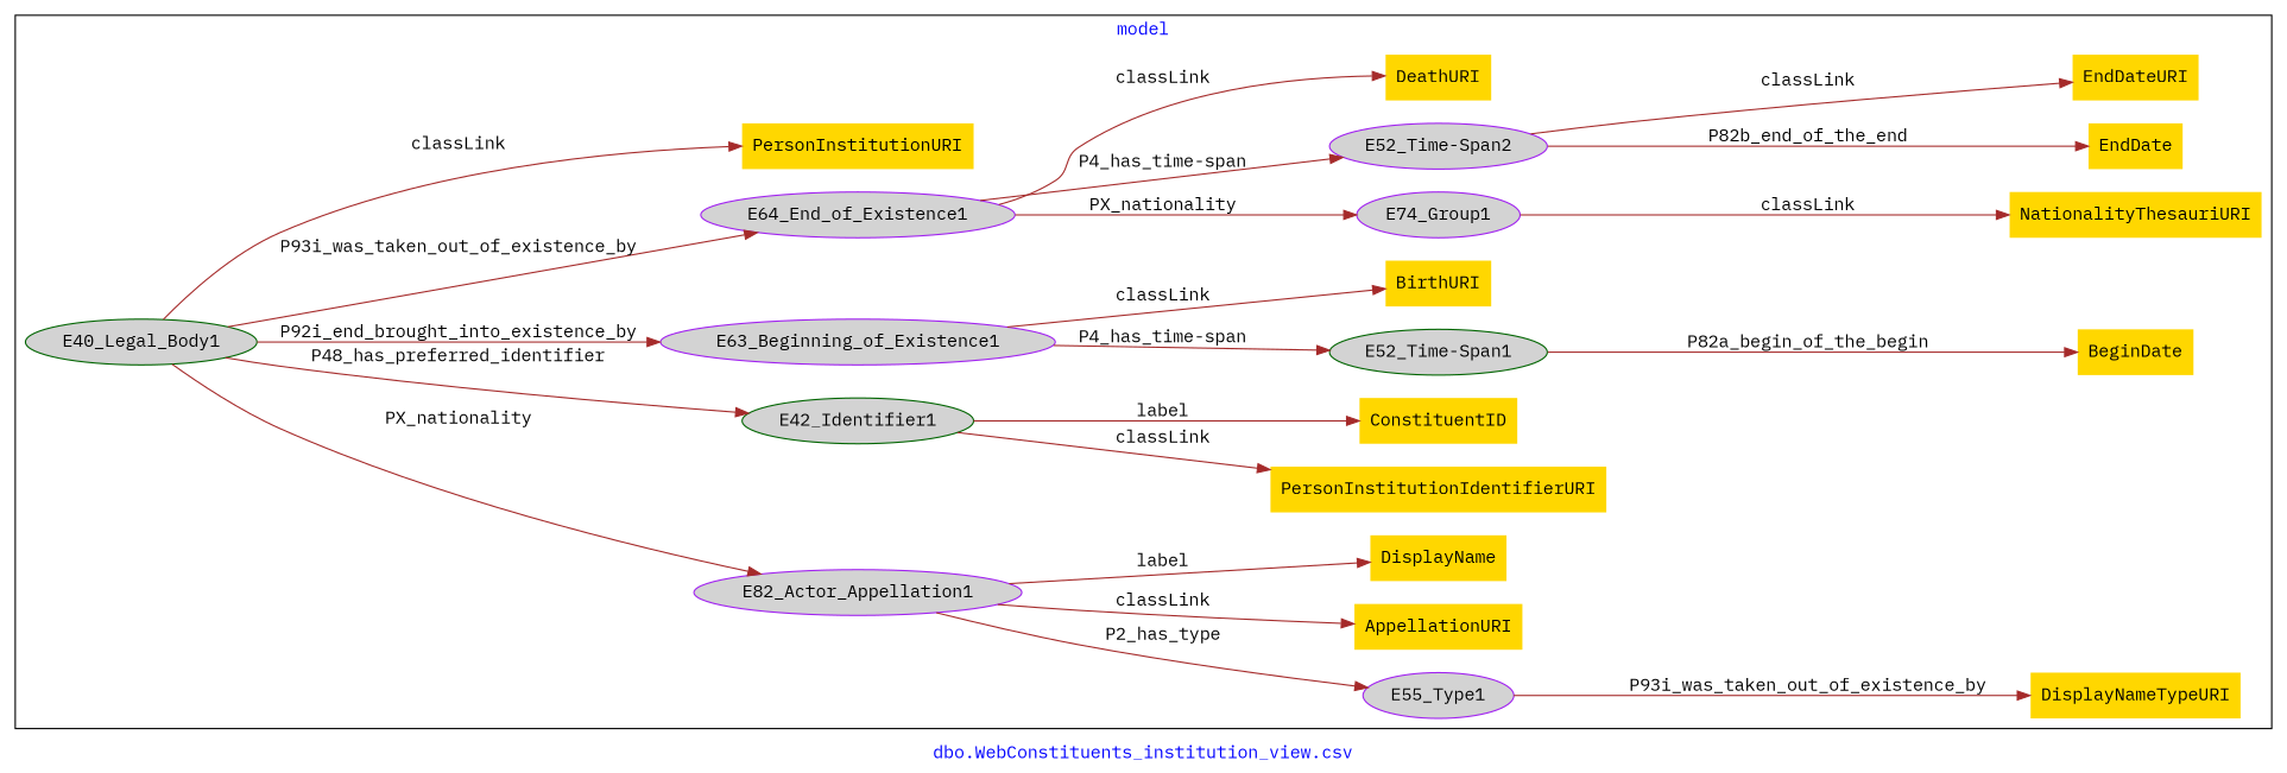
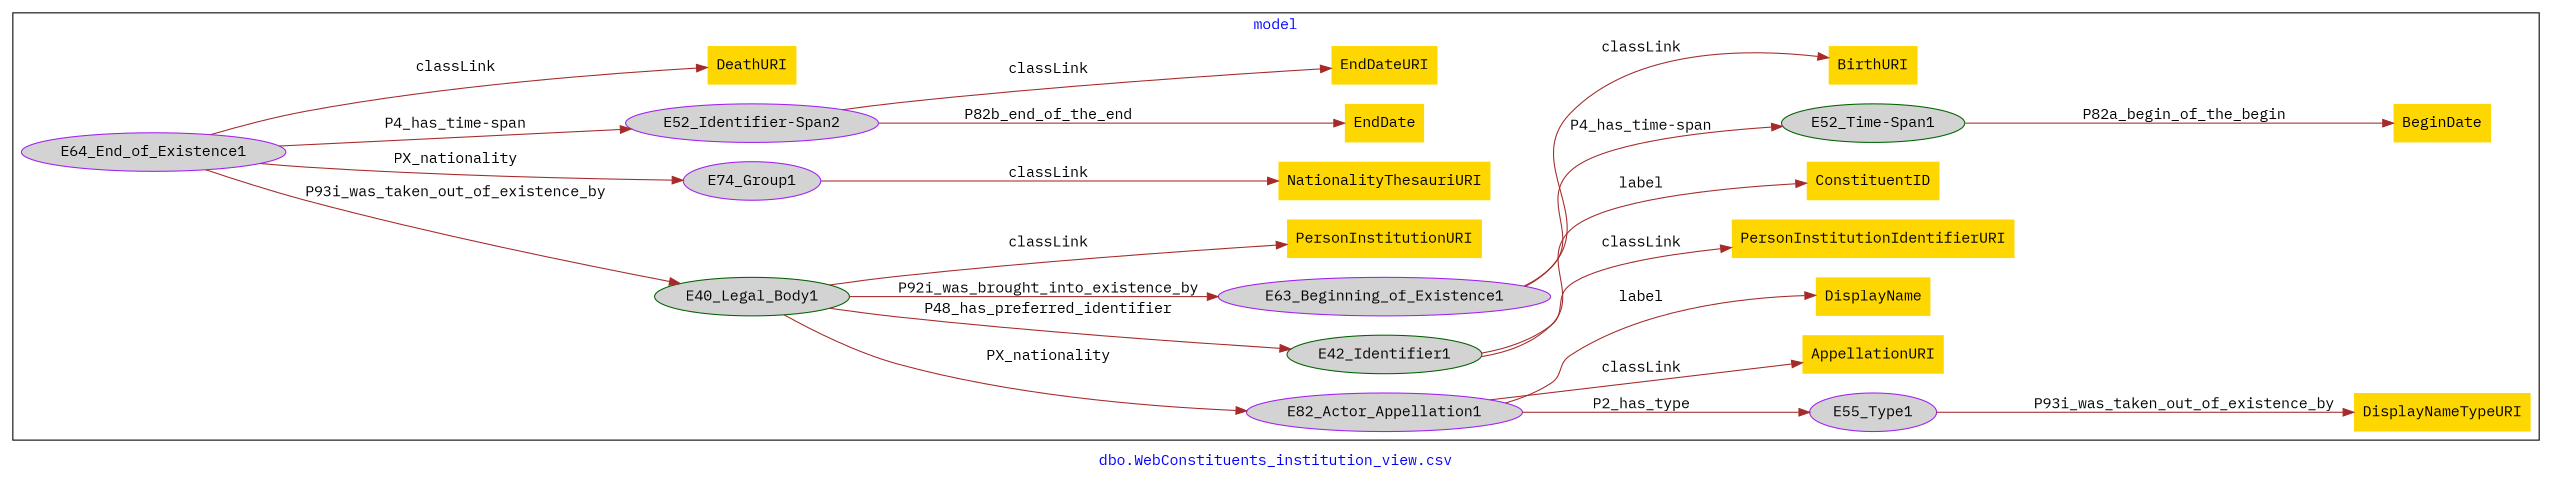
  digraph {
    fontcolor=blue
    fontname="IBM Plex Mono"
    label="dbo.WebConstituents_institution_view.csv"
    rankdir=LR
    remincross=true
    node [color=darkgreen fillcolor=gold fontname="IBM Plex Mono" style=filled shape=plaintext]
    edge [color=brown fontcolor=black fontname="IBM Plex Mono"]
    n1 [fillcolor=lightgray label=E40_Legal_Body1 shape=""]
    n2 [color=purple fillcolor=lightgray label=E74_Group1 shape=""]
    n3 [color=purple fillcolor=lightgray label=E82_Actor_Appellation1 shape=""]
    n4 [fillcolor=lightgray label=E42_Identifier1 shape=""]
    n5 [color=purple fillcolor=lightgray label=E63_Beginning_of_Existence1 shape=""]
    n6 [color=purple fillcolor=lightgray label=E64_End_of_Existence1 shape=""]
    n7 [label=PersonInstitutionURI]
    n8 [label=PersonInstitutionIdentifierURI]
    n9 [label=ConstituentID]
    n10 [fillcolor=lightgray label="E52_Time-Span1" shape=""]
    n11 [label=BeginDate]
-   n12 [color=purple fillcolor=lightgray label="E52_Time-Span2" shape=""]
+   n12 [color=purple fillcolor=lightgray label="E52_Identifier-Span2" shape=""]
    n13 [color=purple label=EndDate]
    n14 [color=purple label=EndDateURI]
    n15 [color=purple fillcolor=lightgray label=E55_Type1 shape=""]
    n16 [label=DisplayNameTypeURI]
    n17 [color=purple label=BirthURI]
    n18 [label=DeathURI]
    n19 [label=NationalityThesauriURI]
    n20 [label=AppellationURI]
    n21 [label=DisplayName]
    subgraph cluster_1 {
      label=model
      n1
      n2
      n3
      n4
      n5
      n6
      n7
      n8
      n9
      n10
      n11
      n12
      n13
      n14
      n15
      n16
      n17
      n18
      n19
      n20
      n21
    }
    n1 -> n3 [label=PX_nationality]
    n1 -> n4 [label=P48_has_preferred_identifier]
-   n1 -> n5 [label=P92i_end_brought_into_existence_by]
-   n1 -> n6 [label=P93i_was_taken_out_of_existence_by]
+   n1 -> n5 [label=P92i_was_brought_into_existence_by]
+   n6 -> n1 [label=P93i_was_taken_out_of_existence_by]
    n1 -> n7 [label=classLink]
    n2 -> n19 [label=classLink]
    n3 -> n15 [label=P2_has_type]
    n3 -> n20 [label=classLink]
    n3 -> n21 [label=label]
    n4 -> n8 [label=classLink]
    n4 -> n9 [label=label]
    n5 -> n10 [label="P4_has_time-span"]
    n5 -> n17 [label=classLink]
    n6 -> n2 [label=PX_nationality]
    n6 -> n12 [label="P4_has_time-span"]
    n6 -> n18 [label=classLink]
    n10 -> n11 [label=P82a_begin_of_the_begin]
    n12 -> n13 [label=P82b_end_of_the_end]
    n12 -> n14 [label=classLink]
    n15 -> n16 [label=P93i_was_taken_out_of_existence_by]
  }
